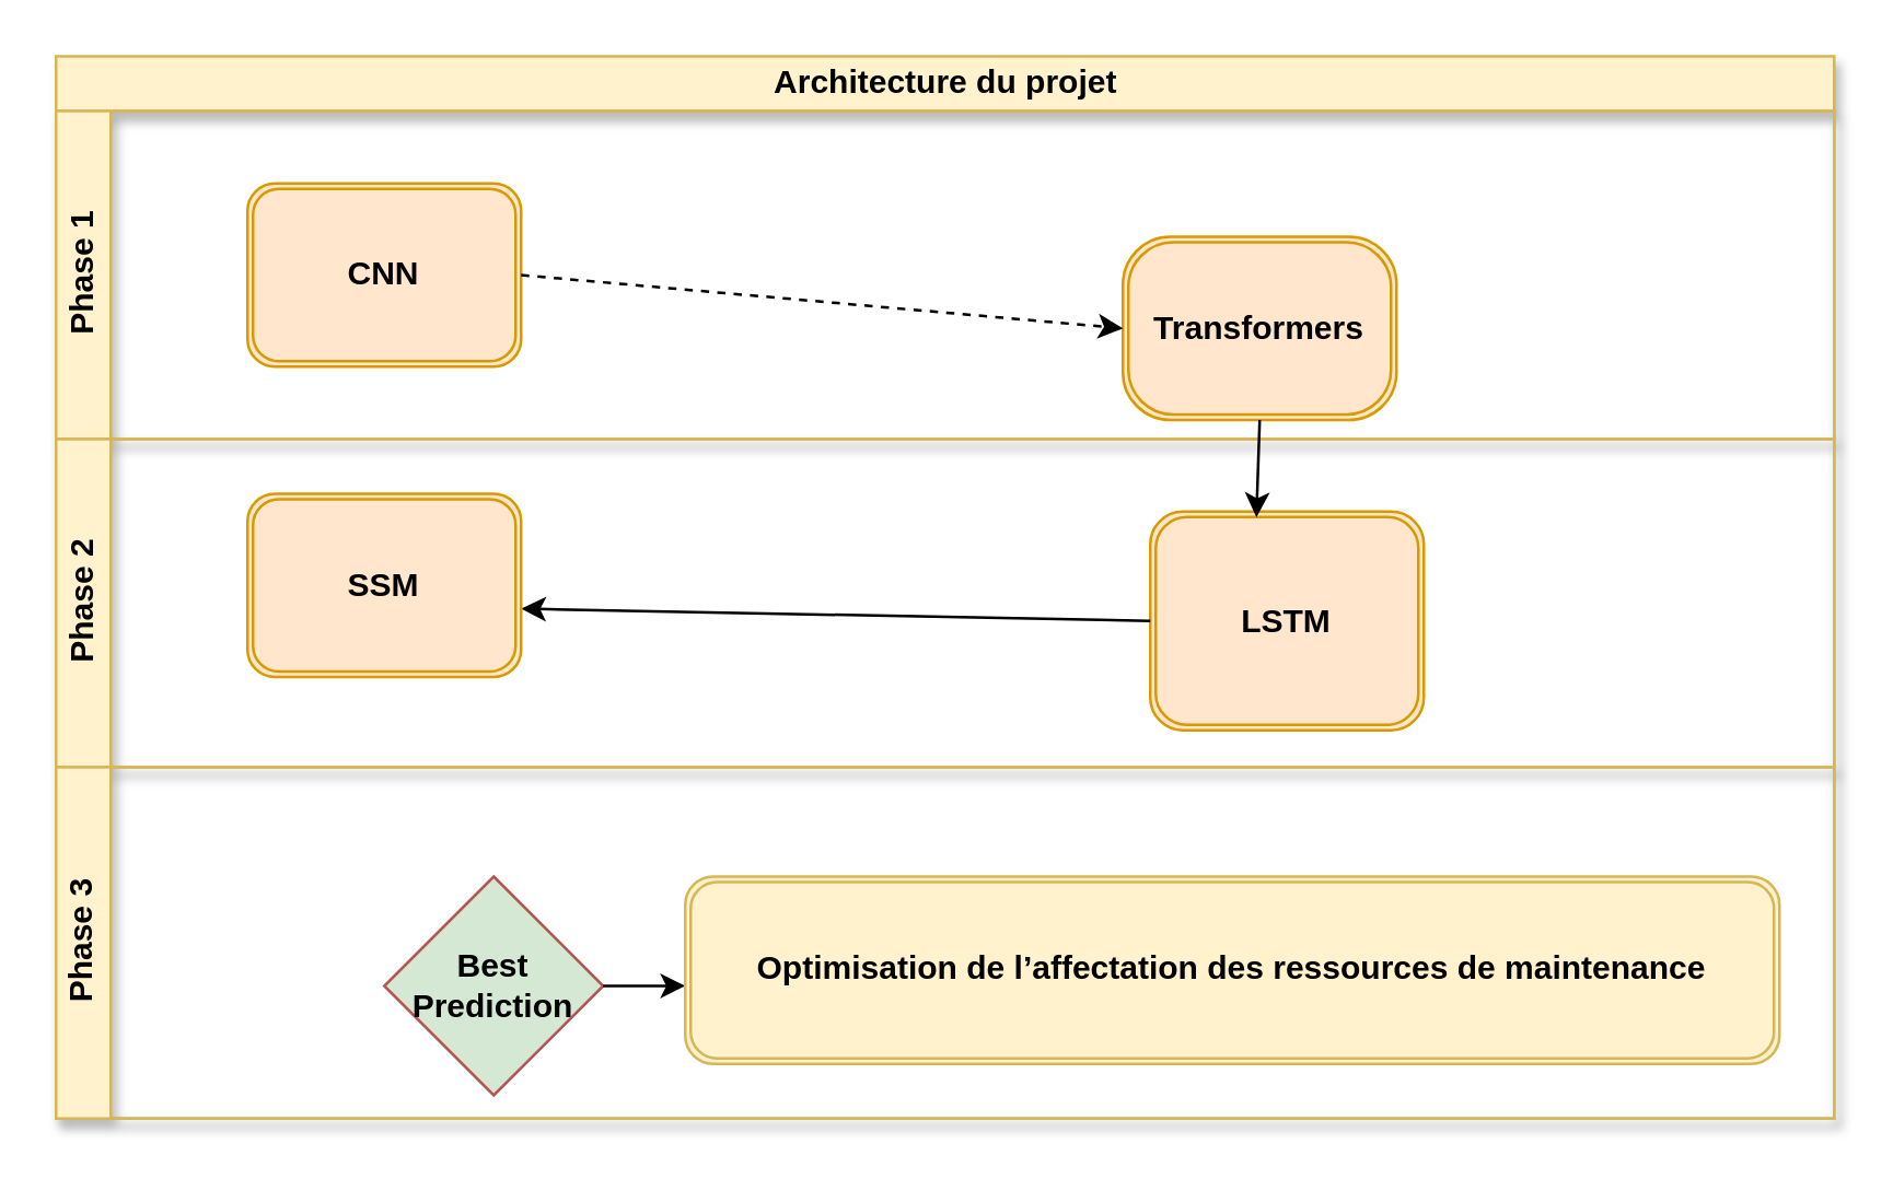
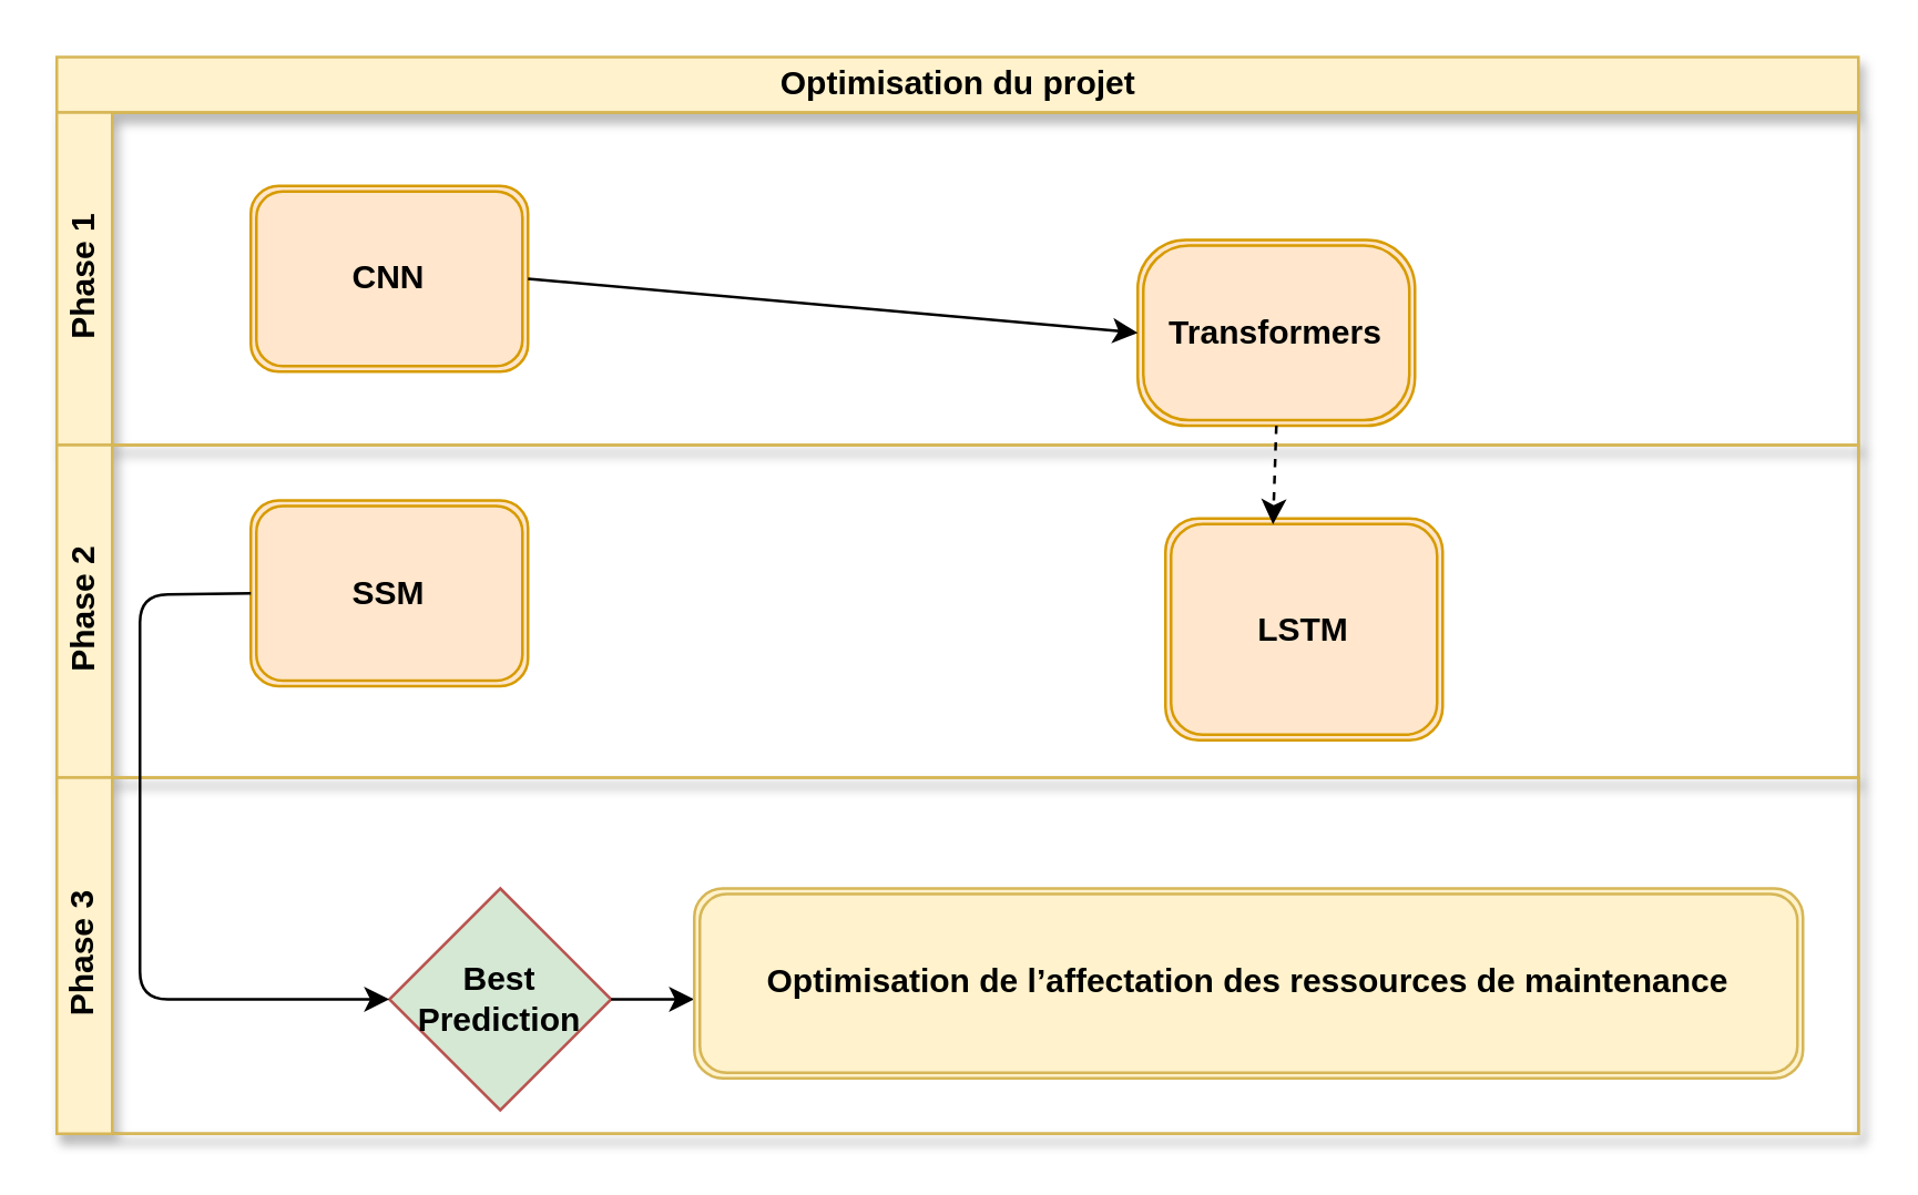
  <mxCell id="0" />
  <mxCell id="1" parent="0" />
- <mxCell id="2" value="Architecture du projet" style="swimlane;childLayout=stackLayout;resizeParent=1;resizeParentMax=0;horizontal=1;startSize=20;horizontalStack=0;html=1;fillColor=#fff2cc;strokeColor=#d6b656;shadow=1;" vertex="1" parent="1"><mxGeometry x="20" y="20" width="650" height="388.5" as="geometry" /></mxCell>
+ <mxCell id="2" value="Optimisation du projet" style="swimlane;childLayout=stackLayout;resizeParent=1;resizeParentMax=0;horizontal=1;startSize=20;horizontalStack=0;html=1;fillColor=#fff2cc;strokeColor=#d6b656;shadow=1;" vertex="1" parent="1"><mxGeometry x="20" y="20" width="650" height="388.5" as="geometry" /></mxCell>
  <mxCell id="3" value="Phase 1" style="swimlane;startSize=20;horizontal=0;html=1;fillColor=#fff2cc;strokeColor=#d6b656;shadow=1;" vertex="1" parent="2"><mxGeometry y="20" width="650" height="120" as="geometry" /></mxCell>
  <mxCell id="4" value="&lt;b&gt;CNN&lt;/b&gt;" style="shape=ext;double=1;rounded=1;whiteSpace=wrap;html=1;fillColor=#ffe6cc;strokeColor=#d79b00;" vertex="1" parent="3"><mxGeometry x="70" y="26.5" width="100" height="67" as="geometry" /></mxCell>
  <mxCell id="5" value="&lt;b&gt;Transformers&lt;/b&gt;" style="shape=ext;double=1;rounded=1;whiteSpace=wrap;html=1;arcSize=26;fillColor=#ffe6cc;strokeColor=#d79b00;" vertex="1" parent="3"><mxGeometry x="390" y="46" width="100" height="67" as="geometry" /></mxCell>
- <mxCell id="6" value="" style="endArrow=classic;html=1;exitX=1;exitY=0.5;exitDx=0;exitDy=0;entryX=0;entryY=0.5;entryDx=0;entryDy=0;dashed=1;" edge="1" parent="3" source="4" target="5"><mxGeometry width="50" height="50" relative="1" as="geometry"><mxPoint x="270" y="190" as="sourcePoint" /><mxPoint x="320" y="140" as="targetPoint" /></mxGeometry></mxCell>
+ <mxCell id="6" value="" style="endArrow=classic;html=1;exitX=1;exitY=0.5;exitDx=0;exitDy=0;entryX=0;entryY=0.5;entryDx=0;entryDy=0;" edge="1" parent="3" source="4" target="5"><mxGeometry width="50" height="50" relative="1" as="geometry"><mxPoint x="270" y="190" as="sourcePoint" /><mxPoint x="320" y="140" as="targetPoint" /></mxGeometry></mxCell>
  <mxCell id="7" value="Phase 2" style="swimlane;startSize=20;horizontal=0;html=1;fillColor=#fff2cc;strokeColor=#d6b656;shadow=1;" vertex="1" parent="2"><mxGeometry y="140" width="650" height="120" as="geometry" /></mxCell>
  <mxCell id="8" value="&lt;b&gt;LSTM&lt;/b&gt;" style="shape=ext;double=1;rounded=1;whiteSpace=wrap;html=1;fillColor=#ffe6cc;strokeColor=#d79b00;" vertex="1" parent="7"><mxGeometry x="400" y="26.5" width="100" height="80" as="geometry" /></mxCell>
- <mxCell id="9" value="" style="endArrow=classic;html=1;exitX=0;exitY=0.5;exitDx=0;exitDy=0;entryX=1;entryY=0.627;entryDx=0;entryDy=0;entryPerimeter=0;" edge="1" parent="7" source="8" target="10"><mxGeometry width="50" height="50" relative="1" as="geometry"><mxPoint x="300" y="80" as="sourcePoint" /><mxPoint x="240" y="60" as="targetPoint" /></mxGeometry></mxCell>
  <mxCell id="10" value="&lt;b&gt;SSM&lt;/b&gt;" style="shape=ext;double=1;rounded=1;whiteSpace=wrap;html=1;fillColor=#ffe6cc;strokeColor=#d79b00;" vertex="1" parent="7"><mxGeometry x="70" y="20" width="100" height="67" as="geometry" /></mxCell>
  <mxCell id="11" value="Phase 3" style="swimlane;startSize=20;horizontal=0;html=1;fillColor=#fff2cc;strokeColor=#d6b656;shadow=1;" vertex="1" parent="2"><mxGeometry y="260" width="650" height="128.5" as="geometry" /></mxCell>
  <mxCell id="12" value="&lt;b&gt;Best Prediction&lt;/b&gt;" style="rhombus;whiteSpace=wrap;html=1;fillColor=#d5e8d4;strokeColor=#b85450;" vertex="1" parent="11"><mxGeometry x="120" y="40" width="80" height="80" as="geometry" /></mxCell>
  <mxCell id="13" style="edgeStyle=none;html=1;exitX=1;exitY=0.5;exitDx=0;exitDy=0;" edge="1" parent="11" source="12"><mxGeometry relative="1" as="geometry"><mxPoint x="230" y="80" as="targetPoint" /></mxGeometry></mxCell>
  <mxCell id="14" value="&lt;b&gt;Optimisation de l’affectation des ressources de maintenance&lt;/b&gt;" style="shape=ext;double=1;rounded=1;whiteSpace=wrap;html=1;fillColor=#fff2cc;strokeColor=#d6b656;" vertex="1" parent="11"><mxGeometry x="230" y="40" width="400" height="68.5" as="geometry" /></mxCell>
- <mxCell id="15" style="edgeStyle=none;html=1;exitX=0.5;exitY=1;exitDx=0;exitDy=0;entryX=0.388;entryY=0.026;entryDx=0;entryDy=0;entryPerimeter=0;" edge="1" parent="2" source="5" target="8"><mxGeometry relative="1" as="geometry" /></mxCell>
+ <mxCell id="15" style="edgeStyle=none;html=1;exitX=0.5;exitY=1;exitDx=0;exitDy=0;entryX=0.388;entryY=0.026;entryDx=0;entryDy=0;entryPerimeter=0;dashed=1;" edge="1" parent="2" source="5" target="8"><mxGeometry relative="1" as="geometry" /></mxCell>
+ <mxCell id="16" style="edgeStyle=none;html=1;exitX=0;exitY=0.5;exitDx=0;exitDy=0;entryX=0;entryY=0.5;entryDx=0;entryDy=0;" edge="1" parent="2" source="10" target="12"><mxGeometry relative="1" as="geometry"><mxPoint x="90" y="284.75" as="sourcePoint" /><mxPoint x="270" y="285.75" as="targetPoint" /><Array as="points"><mxPoint x="30" y="194" /><mxPoint x="30" y="280" /><mxPoint x="30" y="340" /></Array></mxGeometry></mxCell>
